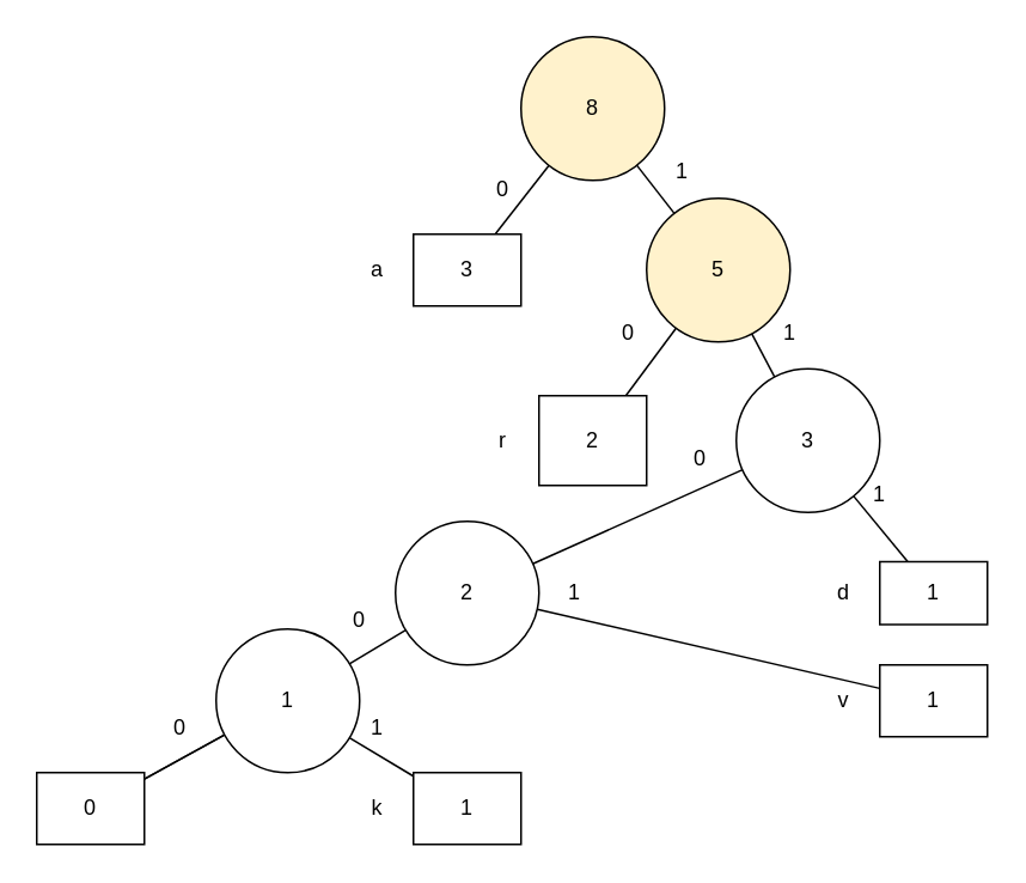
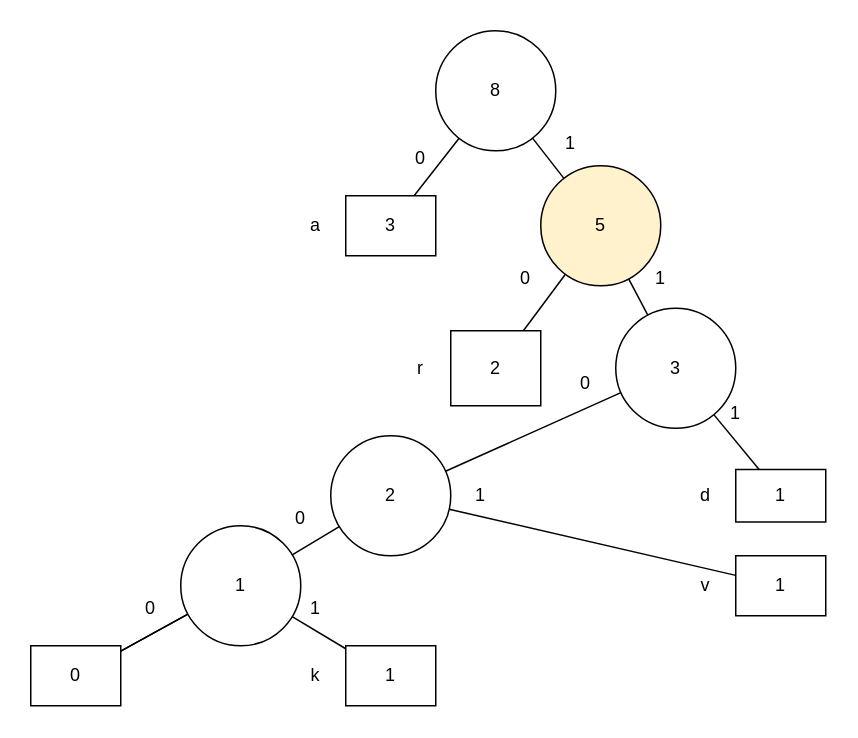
  <mxCell id="0" />
  <mxCell id="1" parent="0" />
  <mxCell id="2" value="" style="rounded=0;orthogonalLoop=1;jettySize=auto;html=1;endArrow=none;endFill=0;" parent="1" source="4" target="5" edge="1"><mxGeometry relative="1" as="geometry" /></mxCell>
  <mxCell id="3" value="" style="edgeStyle=none;shape=connector;rounded=0;orthogonalLoop=1;jettySize=auto;html=1;labelBackgroundColor=default;strokeColor=default;align=center;verticalAlign=middle;fontFamily=Helvetica;fontSize=11;fontColor=default;endArrow=none;endFill=0;" parent="1" source="4" target="8" edge="1"><mxGeometry relative="1" as="geometry" /></mxCell>
- <mxCell id="4" value="8" style="ellipse;whiteSpace=wrap;html=1;aspect=fixed;fillColor=#fff2cc;" parent="1" vertex="1"><mxGeometry x="290" y="20" width="80" height="80" as="geometry" /></mxCell>
+ <mxCell id="4" value="8" style="ellipse;whiteSpace=wrap;html=1;aspect=fixed;" parent="1" vertex="1"><mxGeometry x="290" y="20" width="80" height="80" as="geometry" /></mxCell>
  <mxCell id="5" value="3" style="whiteSpace=wrap;html=1;" parent="1" vertex="1"><mxGeometry x="230" y="130" width="60" height="40" as="geometry" /></mxCell>
  <mxCell id="6" value="" style="edgeStyle=none;shape=connector;rounded=0;orthogonalLoop=1;jettySize=auto;html=1;labelBackgroundColor=default;strokeColor=default;align=center;verticalAlign=middle;fontFamily=Helvetica;fontSize=12;fontColor=default;endArrow=none;endFill=0;" parent="1" source="8" target="9" edge="1"><mxGeometry relative="1" as="geometry" /></mxCell>
  <mxCell id="7" value="" style="edgeStyle=none;shape=connector;rounded=0;orthogonalLoop=1;jettySize=auto;html=1;labelBackgroundColor=default;strokeColor=default;align=center;verticalAlign=middle;fontFamily=Helvetica;fontSize=12;fontColor=default;endArrow=none;endFill=0;" parent="1" source="8" target="16" edge="1"><mxGeometry relative="1" as="geometry" /></mxCell>
  <mxCell id="8" value="5" style="ellipse;whiteSpace=wrap;html=1;aspect=fixed;fillColor=#fff2cc;" parent="1" vertex="1"><mxGeometry x="360" y="110" width="80" height="80" as="geometry" /></mxCell>
  <mxCell id="9" value="2" style="whiteSpace=wrap;html=1;" parent="1" vertex="1"><mxGeometry x="300" y="220" width="60" height="50" as="geometry" /></mxCell>
  <mxCell id="10" value="0" style="text;html=1;strokeColor=none;fillColor=none;align=center;verticalAlign=middle;whiteSpace=wrap;rounded=0;fontSize=12;fontFamily=Helvetica;fontColor=default;" parent="1" vertex="1"><mxGeometry x="250" y="90" width="60" height="30" as="geometry" /></mxCell>
  <mxCell id="11" value="1" style="text;html=1;strokeColor=none;fillColor=none;align=center;verticalAlign=middle;whiteSpace=wrap;rounded=0;fontSize=12;fontFamily=Helvetica;fontColor=default;" parent="1" vertex="1"><mxGeometry x="350" y="80" width="60" height="30" as="geometry" /></mxCell>
  <mxCell id="12" value="a" style="text;html=1;strokeColor=none;fillColor=none;align=center;verticalAlign=middle;whiteSpace=wrap;rounded=0;fontSize=12;fontFamily=Helvetica;fontColor=default;" parent="1" vertex="1"><mxGeometry x="180" y="135" width="60" height="30" as="geometry" /></mxCell>
  <mxCell id="13" value="r" style="text;html=1;strokeColor=none;fillColor=none;align=center;verticalAlign=middle;whiteSpace=wrap;rounded=0;fontSize=12;fontFamily=Helvetica;fontColor=default;" parent="1" vertex="1"><mxGeometry x="250" y="230" width="60" height="30" as="geometry" /></mxCell>
  <mxCell id="14" value="" style="edgeStyle=none;shape=connector;rounded=0;orthogonalLoop=1;jettySize=auto;html=1;labelBackgroundColor=default;strokeColor=default;align=center;verticalAlign=middle;fontFamily=Helvetica;fontSize=12;fontColor=default;endArrow=none;endFill=0;" parent="1" source="16" target="21" edge="1"><mxGeometry relative="1" as="geometry" /></mxCell>
  <mxCell id="15" value="" style="edgeStyle=none;shape=connector;rounded=0;orthogonalLoop=1;jettySize=auto;html=1;labelBackgroundColor=default;strokeColor=default;align=center;verticalAlign=middle;fontFamily=Helvetica;fontSize=12;fontColor=default;endArrow=none;endFill=0;" parent="1" source="16" target="22" edge="1"><mxGeometry relative="1" as="geometry" /></mxCell>
  <mxCell id="16" value="3" style="ellipse;whiteSpace=wrap;html=1;aspect=fixed;" parent="1" vertex="1"><mxGeometry x="410" y="205" width="80" height="80" as="geometry" /></mxCell>
  <mxCell id="17" value="0" style="text;html=1;strokeColor=none;fillColor=none;align=center;verticalAlign=middle;whiteSpace=wrap;rounded=0;fontSize=12;fontFamily=Helvetica;fontColor=default;" parent="1" vertex="1"><mxGeometry x="320" y="170" width="60" height="30" as="geometry" /></mxCell>
  <mxCell id="18" value="1" style="text;html=1;strokeColor=none;fillColor=none;align=center;verticalAlign=middle;whiteSpace=wrap;rounded=0;fontSize=12;fontFamily=Helvetica;fontColor=default;" parent="1" vertex="1"><mxGeometry x="410" y="170" width="60" height="30" as="geometry" /></mxCell>
  <mxCell id="19" value="" style="edgeStyle=none;shape=connector;rounded=0;orthogonalLoop=1;jettySize=auto;html=1;labelBackgroundColor=default;strokeColor=default;align=center;verticalAlign=middle;fontFamily=Helvetica;fontSize=12;fontColor=default;endArrow=none;endFill=0;" parent="1" source="21" target="23" edge="1"><mxGeometry relative="1" as="geometry" /></mxCell>
  <mxCell id="20" value="" style="edgeStyle=none;shape=connector;rounded=0;orthogonalLoop=1;jettySize=auto;html=1;labelBackgroundColor=default;strokeColor=default;align=center;verticalAlign=middle;fontFamily=Helvetica;fontSize=12;fontColor=default;endArrow=none;endFill=0;" parent="1" source="21" target="27" edge="1"><mxGeometry relative="1" as="geometry" /></mxCell>
  <mxCell id="21" value="2" style="ellipse;whiteSpace=wrap;html=1;aspect=fixed;" parent="1" vertex="1"><mxGeometry x="220" y="290" width="80" height="80" as="geometry" /></mxCell>
  <mxCell id="22" value="1" style="whiteSpace=wrap;html=1;" parent="1" vertex="1"><mxGeometry x="490" y="312.5" width="60" height="35" as="geometry" /></mxCell>
  <mxCell id="23" value="1" style="whiteSpace=wrap;html=1;" parent="1" vertex="1"><mxGeometry x="490" y="370" width="60" height="40" as="geometry" /></mxCell>
  <mxCell id="24" value="" style="edgeStyle=none;shape=connector;rounded=0;orthogonalLoop=1;jettySize=auto;html=1;labelBackgroundColor=default;strokeColor=default;align=center;verticalAlign=middle;fontFamily=Helvetica;fontSize=12;fontColor=default;endArrow=none;endFill=0;" parent="1" source="27" target="32" edge="1"><mxGeometry relative="1" as="geometry" /></mxCell>
  <mxCell id="25" value="" style="edgeStyle=none;shape=connector;rounded=0;orthogonalLoop=1;jettySize=auto;html=1;labelBackgroundColor=default;strokeColor=default;align=center;verticalAlign=middle;fontFamily=Helvetica;fontSize=12;fontColor=default;endArrow=none;endFill=0;" parent="1" source="27" target="32" edge="1"><mxGeometry relative="1" as="geometry" /></mxCell>
  <mxCell id="26" value="" style="edgeStyle=none;shape=connector;rounded=0;orthogonalLoop=1;jettySize=auto;html=1;labelBackgroundColor=default;strokeColor=default;align=center;verticalAlign=middle;fontFamily=Helvetica;fontSize=12;fontColor=default;endArrow=none;endFill=0;" parent="1" source="27" target="33" edge="1"><mxGeometry relative="1" as="geometry" /></mxCell>
  <mxCell id="27" value="1" style="ellipse;whiteSpace=wrap;html=1;aspect=fixed;" parent="1" vertex="1"><mxGeometry x="120" y="350" width="80" height="80" as="geometry" /></mxCell>
  <mxCell id="28" value="0" style="text;html=1;strokeColor=none;fillColor=none;align=center;verticalAlign=middle;whiteSpace=wrap;rounded=0;fontSize=12;fontFamily=Helvetica;fontColor=default;" parent="1" vertex="1"><mxGeometry x="360" y="240" width="60" height="30" as="geometry" /></mxCell>
  <mxCell id="29" value="1" style="text;html=1;strokeColor=none;fillColor=none;align=center;verticalAlign=middle;whiteSpace=wrap;rounded=0;fontSize=12;fontFamily=Helvetica;fontColor=default;" parent="1" vertex="1"><mxGeometry x="460" y="260" width="60" height="30" as="geometry" /></mxCell>
  <mxCell id="30" value="1" style="text;html=1;strokeColor=none;fillColor=none;align=center;verticalAlign=middle;whiteSpace=wrap;rounded=0;fontSize=12;fontFamily=Helvetica;fontColor=default;" parent="1" vertex="1"><mxGeometry x="290" y="315" width="60" height="30" as="geometry" /></mxCell>
  <mxCell id="31" value="0" style="text;html=1;strokeColor=none;fillColor=none;align=center;verticalAlign=middle;whiteSpace=wrap;rounded=0;fontSize=12;fontFamily=Helvetica;fontColor=default;" parent="1" vertex="1"><mxGeometry x="170" y="330" width="60" height="30" as="geometry" /></mxCell>
  <mxCell id="32" value="0" style="whiteSpace=wrap;html=1;" parent="1" vertex="1"><mxGeometry x="20" y="430" width="60" height="40" as="geometry" /></mxCell>
  <mxCell id="33" value="1" style="whiteSpace=wrap;html=1;" parent="1" vertex="1"><mxGeometry x="230" y="430" width="60" height="40" as="geometry" /></mxCell>
  <mxCell id="34" value="k" style="text;html=1;strokeColor=none;fillColor=none;align=center;verticalAlign=middle;whiteSpace=wrap;rounded=0;fontSize=12;fontFamily=Helvetica;fontColor=default;" parent="1" vertex="1"><mxGeometry x="180" y="435" width="60" height="30" as="geometry" /></mxCell>
  <mxCell id="35" value="v" style="text;html=1;strokeColor=none;fillColor=none;align=center;verticalAlign=middle;whiteSpace=wrap;rounded=0;fontSize=12;fontFamily=Helvetica;fontColor=default;" parent="1" vertex="1"><mxGeometry x="440" y="375" width="60" height="30" as="geometry" /></mxCell>
  <mxCell id="36" value="d" style="text;html=1;strokeColor=none;fillColor=none;align=center;verticalAlign=middle;whiteSpace=wrap;rounded=0;fontSize=12;fontFamily=Helvetica;fontColor=default;" parent="1" vertex="1"><mxGeometry x="440" y="315" width="60" height="30" as="geometry" /></mxCell>
  <mxCell id="37" value="0" style="text;html=1;strokeColor=none;fillColor=none;align=center;verticalAlign=middle;whiteSpace=wrap;rounded=0;fontSize=12;fontFamily=Helvetica;fontColor=default;" parent="1" vertex="1"><mxGeometry x="70" y="390" width="60" height="30" as="geometry" /></mxCell>
  <mxCell id="38" value="1" style="text;html=1;strokeColor=none;fillColor=none;align=center;verticalAlign=middle;whiteSpace=wrap;rounded=0;fontSize=12;fontFamily=Helvetica;fontColor=default;" parent="1" vertex="1"><mxGeometry x="180" y="390" width="60" height="30" as="geometry" /></mxCell>
